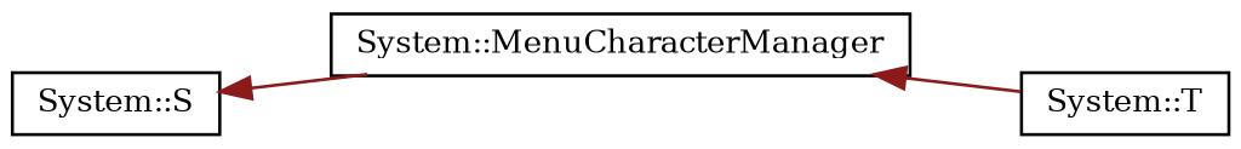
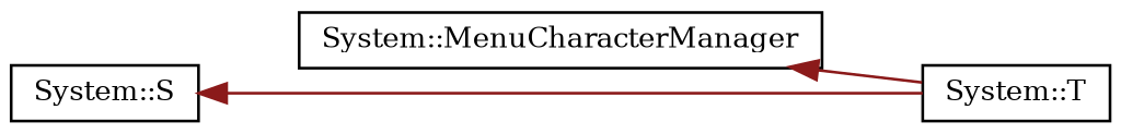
  digraph {
    fontname="DejaVu Serif"
    rankdir=LR
    node [color=black fillcolor=white fontname="DejaVu Serif" fontsize=10 shape=record style=filled]
    edge [color=firebrick4 dir=back fontname="DejaVu Serif" fontsize=10 labelfontname=FreeMono labelfontsize=10 style=solid]
    n1 [height=0.2 label="System::S" width=0.4]
    n2 [height=0.2 label="System::MenuCharacterManager" width=0.4]
    n3 [height=0.2 label="System::T" width=0.4]
-   n1 -> n2
+   n1 -> n3
    n2 -> n3
  }
